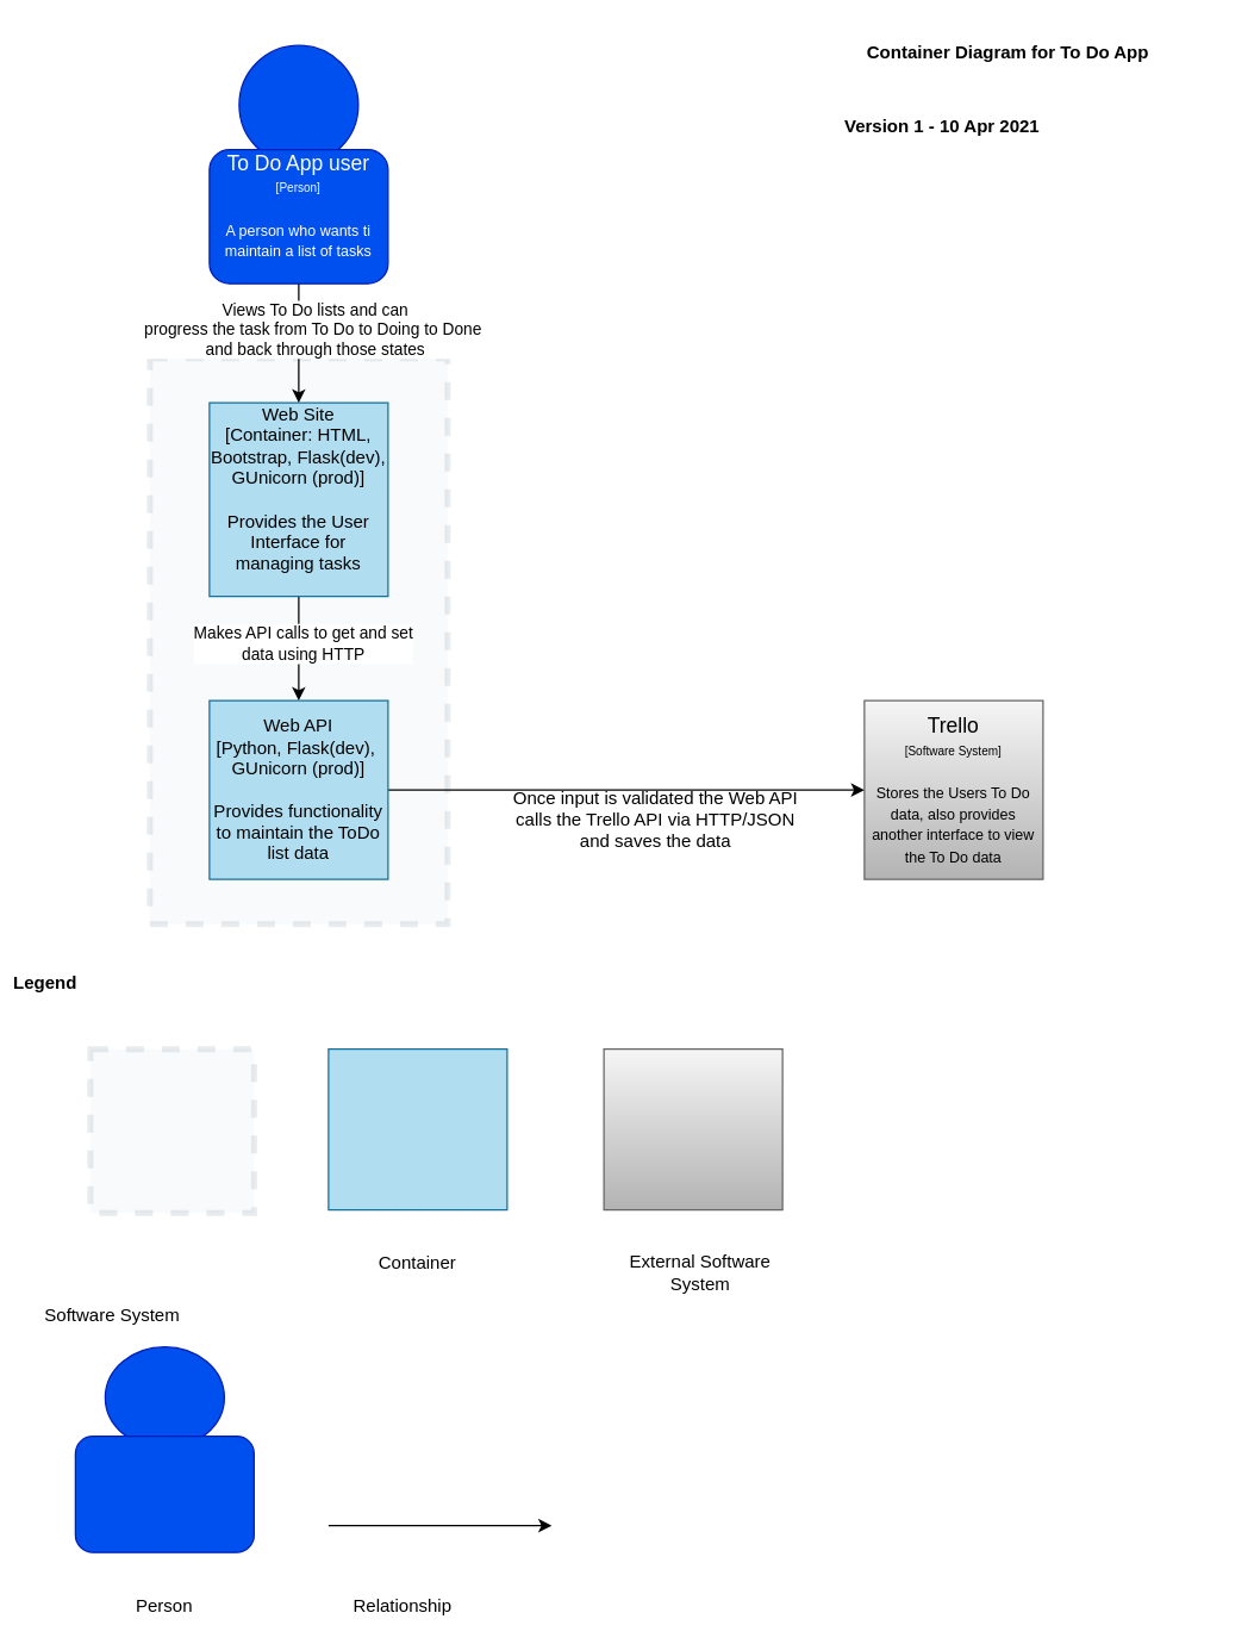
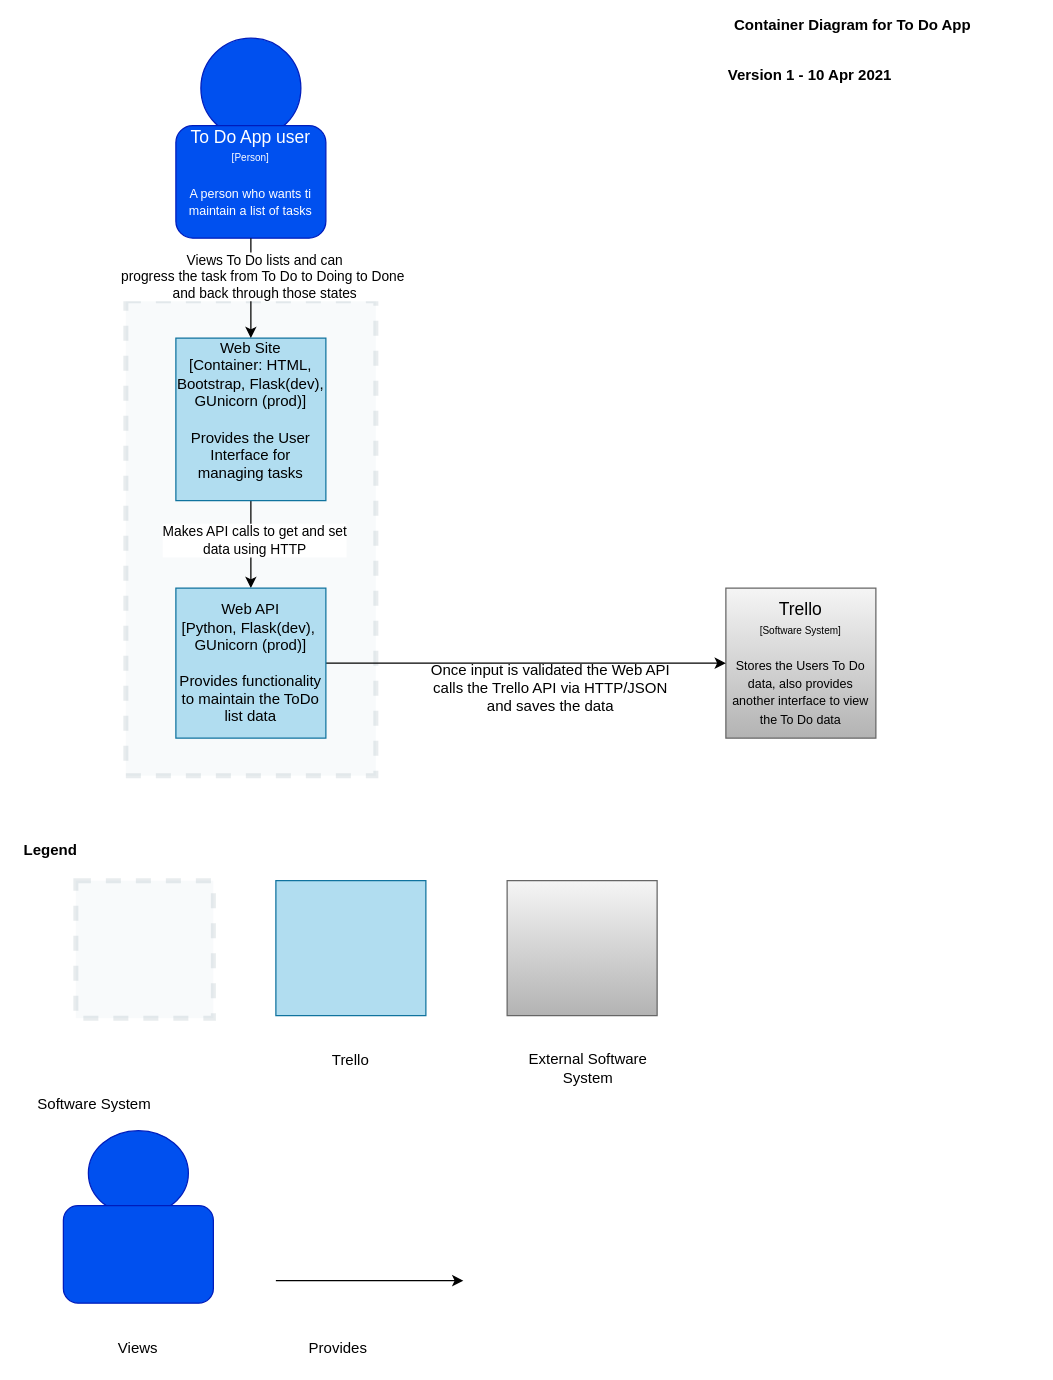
  <mxCell id="0" />
  <mxCell id="1" parent="0" />
  <mxCell id="2" value="" style="rounded=0;whiteSpace=wrap;html=1;align=left;dashed=1;opacity=10;strokeWidth=4;fillColor=#bac8d3;strokeColor=#23445d;" vertex="1" parent="1"><mxGeometry x="100" y="240" width="200" height="380" as="geometry" /></mxCell>
  <mxCell id="3" value="" style="ellipse;whiteSpace=wrap;html=1;aspect=fixed;fillColor=#0050ef;strokeColor=#001DBC;fontColor=#ffffff;" parent="1" vertex="1"><mxGeometry x="160" y="30" width="80" height="80" as="geometry" /></mxCell>
  <mxCell id="4" value="&lt;font&gt;&lt;span style=&quot;font-size: 14px&quot;&gt;To Do App user&lt;/span&gt;&lt;br&gt;&lt;font&gt;&lt;font style=&quot;font-size: 8px&quot;&gt;[Person]&lt;/font&gt;&lt;br&gt;&lt;br&gt;&lt;span style=&quot;font-size: 10px&quot;&gt;A person who wants ti maintain a list of tasks&lt;/span&gt;&lt;br&gt;&lt;br&gt;&lt;/font&gt;&lt;/font&gt;" style="rounded=1;whiteSpace=wrap;html=1;fillColor=#0050ef;strokeColor=#001DBC;fontColor=#ffffff;" parent="1" vertex="1"><mxGeometry x="140" y="100" width="120" height="90" as="geometry" /></mxCell>
  <mxCell id="5" value="" style="edgeStyle=orthogonalEdgeStyle;rounded=0;orthogonalLoop=1;jettySize=auto;html=1;" parent="1" source="6" target="20" edge="1"><mxGeometry relative="1" as="geometry" /></mxCell>
  <mxCell id="6" value="&lt;font&gt;Web Site&lt;br&gt;[Container: HTML, Bootstrap, Flask(dev), GUnicorn (prod)]&lt;br&gt;&lt;br&gt;Provides the User Interface for managing tasks&lt;br&gt;&lt;br&gt;&lt;/font&gt;" style="rounded=0;whiteSpace=wrap;html=1;fillColor=#b1ddf0;strokeColor=#10739e;" parent="1" vertex="1"><mxGeometry x="140" y="270" width="120" height="130" as="geometry" /></mxCell>
  <mxCell id="7" value="" style="endArrow=classic;html=1;exitX=0.5;exitY=1;exitDx=0;exitDy=0;entryX=0.5;entryY=0;entryDx=0;entryDy=0;" parent="1" source="4" target="6" edge="1"><mxGeometry relative="1" as="geometry"><mxPoint x="209.66" y="210" as="sourcePoint" /><mxPoint x="210" y="310" as="targetPoint" /></mxGeometry></mxCell>
  <mxCell id="8" value="Views To Do lists and can &lt;br&gt;progress the task from To Do to Doing to Done&amp;nbsp;&lt;br&gt;and back through those states" style="edgeLabel;resizable=0;html=1;align=center;verticalAlign=middle;resizeHeight=1;" parent="7" connectable="0" vertex="1"><mxGeometry relative="1" as="geometry"><mxPoint x="10.17" y="-10.0" as="offset" /></mxGeometry></mxCell>
  <mxCell id="9" value="&lt;font&gt;&lt;font style=&quot;font-size: 14px&quot;&gt;Trello&lt;/font&gt;&lt;br&gt;&lt;font&gt;&lt;span style=&quot;font-size: 8px&quot;&gt;[Software System]&lt;br&gt;&lt;/span&gt;&lt;br&gt;&lt;font style=&quot;font-size: 10px&quot;&gt;Stores the Users To Do data, also provides another interface to view the To Do data&lt;/font&gt;&lt;br&gt;&lt;/font&gt;&lt;/font&gt;" style="rounded=0;whiteSpace=wrap;html=1;gradientColor=#b3b3b3;fillColor=#f5f5f5;strokeColor=#666666;" parent="1" vertex="1"><mxGeometry x="580" y="470" width="120" height="120" as="geometry" /></mxCell>
  <mxCell id="10" value="" style="endArrow=classic;html=1;entryX=0;entryY=0.5;entryDx=0;entryDy=0;exitX=1;exitY=0.5;exitDx=0;exitDy=0;" parent="1" source="20" target="9" edge="1"><mxGeometry relative="1" as="geometry"><mxPoint x="270" y="520" as="sourcePoint" /><mxPoint x="530" y="400" as="targetPoint" /><Array as="points"><mxPoint x="410" y="530" /></Array></mxGeometry></mxCell>
  <mxCell id="11" value="" style="ellipse;whiteSpace=wrap;html=1;aspect=fixed;fillColor=#0050ef;strokeColor=#001DBC;fontColor=#ffffff;" parent="1" vertex="1"><mxGeometry x="70" y="904" width="80" height="68" as="geometry" /></mxCell>
  <mxCell id="12" value="&lt;font&gt;&lt;font&gt;&lt;br&gt;&lt;/font&gt;&lt;/font&gt;" style="rounded=1;whiteSpace=wrap;html=1;fillColor=#0050ef;strokeColor=#001DBC;fontColor=#ffffff;" parent="1" vertex="1"><mxGeometry x="50" y="964" width="120" height="78" as="geometry" /></mxCell>
- <mxCell id="13" value="Person" style="text;html=1;strokeColor=none;fillColor=none;align=center;verticalAlign=middle;whiteSpace=wrap;rounded=0;" parent="1" vertex="1"><mxGeometry x="90" y="1074" width="40" height="8" as="geometry" /></mxCell>
+ <mxCell id="13" value="Views" style="text;html=1;strokeColor=none;fillColor=none;align=center;verticalAlign=middle;whiteSpace=wrap;rounded=0;" parent="1" vertex="1"><mxGeometry x="90" y="1074" width="40" height="8" as="geometry" /></mxCell>
  <mxCell id="14" value="&lt;font&gt;&lt;br&gt;&lt;/font&gt;" style="rounded=0;whiteSpace=wrap;html=1;fillColor=#b1ddf0;strokeColor=#10739e;" parent="1" vertex="1"><mxGeometry x="220" y="704" width="120" height="108" as="geometry" /></mxCell>
  <mxCell id="15" value="&lt;font&gt;&lt;font&gt;&lt;br&gt;&lt;/font&gt;&lt;/font&gt;" style="rounded=0;whiteSpace=wrap;html=1;gradientColor=#b3b3b3;fillColor=#f5f5f5;strokeColor=#666666;" parent="1" vertex="1"><mxGeometry x="405" y="704" width="120" height="108" as="geometry" /></mxCell>
  <mxCell id="16" value="External Software &lt;br&gt;System" style="text;html=1;strokeColor=none;fillColor=none;align=center;verticalAlign=middle;whiteSpace=wrap;rounded=0;" parent="1" vertex="1"><mxGeometry x="410" y="850" width="120" height="8" as="geometry" /></mxCell>
- <mxCell id="17" value="Container" style="text;html=1;strokeColor=none;fillColor=none;align=center;verticalAlign=middle;whiteSpace=wrap;rounded=0;" parent="1" vertex="1"><mxGeometry x="220" y="844" width="120" height="8" as="geometry" /></mxCell>
+ <mxCell id="17" value="Trello" style="text;html=1;strokeColor=none;fillColor=none;align=center;verticalAlign=middle;whiteSpace=wrap;rounded=0;" parent="1" vertex="1"><mxGeometry x="220" y="844" width="120" height="8" as="geometry" /></mxCell>
  <mxCell id="18" value="" style="endArrow=classic;html=1;" parent="1" edge="1"><mxGeometry relative="1" as="geometry"><mxPoint x="220" y="1024" as="sourcePoint" /><mxPoint x="370" y="1024" as="targetPoint" /><Array as="points"><mxPoint x="300" y="1024" /><mxPoint x="370" y="1024" /></Array></mxGeometry></mxCell>
- <mxCell id="19" value="Relationship" style="text;html=1;strokeColor=none;fillColor=none;align=center;verticalAlign=middle;whiteSpace=wrap;rounded=0;" parent="1" vertex="1"><mxGeometry x="210" y="1074" width="120" height="8" as="geometry" /></mxCell>
+ <mxCell id="19" value="Provides" style="text;html=1;strokeColor=none;fillColor=none;align=center;verticalAlign=middle;whiteSpace=wrap;rounded=0;" parent="1" vertex="1"><mxGeometry x="210" y="1074" width="120" height="8" as="geometry" /></mxCell>
  <mxCell id="20" value="&lt;font&gt;Web API&lt;br&gt;[Python, Flask(dev),&amp;nbsp;&lt;br&gt;GUnicorn (prod)]&lt;br&gt;&lt;br&gt;Provides functionality to maintain the ToDo list data&lt;br&gt;&lt;/font&gt;" style="rounded=0;whiteSpace=wrap;html=1;fillColor=#b1ddf0;strokeColor=#10739e;" parent="1" vertex="1"><mxGeometry x="140" y="470" width="120" height="120" as="geometry" /></mxCell>
  <mxCell id="21" value="Makes API calls to get and set &lt;br&gt;data using HTTP" style="edgeLabel;resizable=0;html=1;align=center;verticalAlign=middle;resizeHeight=1;" parent="1" connectable="0" vertex="1"><mxGeometry x="200" y="430" as="geometry"><mxPoint x="2" y="1" as="offset" /></mxGeometry></mxCell>
  <mxCell id="22" value="Once input is validated the Web API calls the Trello API via HTTP/JSON and saves the data" style="text;html=1;strokeColor=none;fillColor=none;align=center;verticalAlign=middle;whiteSpace=wrap;rounded=0;" parent="1" vertex="1"><mxGeometry x="340" y="540" width="200" height="20" as="geometry" /></mxCell>
- <mxCell id="23" value="Container Diagram for To Do App" style="text;html=1;strokeColor=none;fillColor=none;align=left;verticalAlign=middle;whiteSpace=wrap;rounded=0;fontStyle=1" vertex="1" parent="1"><mxGeometry x="580" y="20" width="240" height="30" as="geometry" /></mxCell>
- <mxCell id="24" value="Version 1 - 10 Apr 2021" style="text;html=1;strokeColor=none;fillColor=none;align=left;verticalAlign=middle;whiteSpace=wrap;rounded=0;fontStyle=1" vertex="1" parent="1"><mxGeometry x="565" y="75" width="220" height="20" as="geometry" /></mxCell>
+ <mxCell id="23" value="Container Diagram for To Do App" style="text;html=1;strokeColor=none;fillColor=none;align=left;verticalAlign=middle;whiteSpace=wrap;rounded=0;fontStyle=1" vertex="1" parent="1"><mxGeometry x="585" y="5" width="240" height="30" as="geometry" /></mxCell>
+ <mxCell id="24" value="Version 1 - 10 Apr 2021" style="text;html=1;strokeColor=none;fillColor=none;align=left;verticalAlign=middle;whiteSpace=wrap;rounded=0;fontStyle=1" vertex="1" parent="1"><mxGeometry x="580" y="50" width="220" height="20" as="geometry" /></mxCell>
  <mxCell id="25" value="" style="rounded=0;whiteSpace=wrap;html=1;align=left;dashed=1;opacity=10;strokeWidth=4;fillColor=#bac8d3;strokeColor=#23445d;" vertex="1" parent="1"><mxGeometry x="60" y="704" width="110" height="110" as="geometry" /></mxCell>
  <mxCell id="26" value="Software System" style="text;html=1;strokeColor=none;fillColor=none;align=center;verticalAlign=middle;whiteSpace=wrap;rounded=0;dashed=1;opacity=10;" vertex="1" parent="1"><mxGeometry x="20" y="873" width="110" height="20" as="geometry" /></mxCell>
- <mxCell id="27" value="Legend" style="text;html=1;strokeColor=none;fillColor=none;align=center;verticalAlign=middle;whiteSpace=wrap;rounded=0;dashed=1;opacity=10;fontStyle=1" vertex="1" parent="1"><mxGeometry x="10" y="650" width="40" height="20" as="geometry" /></mxCell>
+ <mxCell id="27" value="Legend" style="text;html=1;strokeColor=none;fillColor=none;align=center;verticalAlign=middle;whiteSpace=wrap;rounded=0;dashed=1;opacity=10;fontStyle=1" vertex="1" parent="1"><mxGeometry x="20" y="670" width="40" height="20" as="geometry" /></mxCell>
